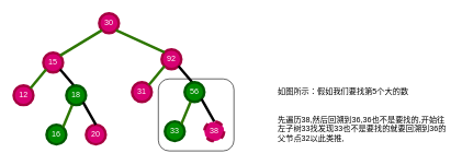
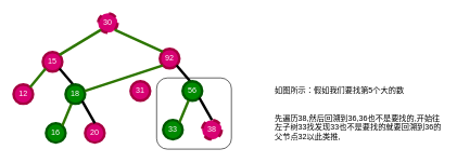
  <mxCell id="0" />
  <mxCell id="1" parent="0" />
  <mxCell id="2" value="" style="rounded=1;whiteSpace=wrap;html=1;strokeWidth=1;" parent="1" vertex="1"><mxGeometry x="240" y="120" width="115" height="110" as="geometry" /></mxCell>
  <mxCell id="3" value="15" style="ellipse;whiteSpace=wrap;html=1;aspect=fixed;fillColor=#d80073;strokeColor=#A50040;fontColor=#ffffff;strokeWidth=4;" parent="1" vertex="1"><mxGeometry x="65" y="80" width="30" height="30" as="geometry" /></mxCell>
  <mxCell id="4" value="" style="endArrow=none;html=1;exitX=1;exitY=1;exitDx=0;exitDy=0;strokeWidth=4;" parent="1" source="3" edge="1"><mxGeometry width="50" height="50" relative="1" as="geometry"><mxPoint x="80" y="160" as="sourcePoint" /><mxPoint x="120" y="140" as="targetPoint" /></mxGeometry></mxCell>
  <mxCell id="5" value="18" style="ellipse;whiteSpace=wrap;html=1;aspect=fixed;fillColor=#008a00;strokeColor=#005700;fontColor=#ffffff;strokeWidth=4;" parent="1" vertex="1"><mxGeometry x="100" y="130" width="30" height="30" as="geometry" /></mxCell>
  <mxCell id="6" value="12" style="ellipse;whiteSpace=wrap;html=1;aspect=fixed;fillColor=#d80073;strokeColor=#A50040;fontColor=#ffffff;strokeWidth=4;" parent="1" vertex="1"><mxGeometry x="20" y="130" width="30" height="30" as="geometry" /></mxCell>
  <mxCell id="7" value="" style="endArrow=none;html=1;exitX=0;exitY=1;exitDx=0;exitDy=0;entryX=1;entryY=0;entryDx=0;entryDy=0;fillColor=#60a917;strokeColor=#2D7600;strokeWidth=4;" parent="1" source="3" target="6" edge="1"><mxGeometry width="50" height="50" relative="1" as="geometry"><mxPoint x="100.607" y="115.607" as="sourcePoint" /><mxPoint x="130" y="160" as="targetPoint" /></mxGeometry></mxCell>
  <mxCell id="8" value="16" style="ellipse;whiteSpace=wrap;html=1;aspect=fixed;fillColor=#008a00;strokeColor=#005700;fontColor=#ffffff;strokeWidth=4;" parent="1" vertex="1"><mxGeometry x="70" y="190" width="30" height="30" as="geometry" /></mxCell>
  <mxCell id="9" value="" style="endArrow=none;html=1;fillColor=#60a917;strokeColor=#2D7600;strokeWidth=4;" parent="1" edge="1"><mxGeometry width="50" height="50" relative="1" as="geometry"><mxPoint x="109" y="160" as="sourcePoint" /><mxPoint x="95" y="194" as="targetPoint" /></mxGeometry></mxCell>
  <mxCell id="10" value="20" style="ellipse;whiteSpace=wrap;html=1;aspect=fixed;fillColor=#d80073;strokeColor=#A50040;fontColor=#ffffff;strokeWidth=4;" parent="1" vertex="1"><mxGeometry x="130" y="190" width="30" height="30" as="geometry" /></mxCell>
  <mxCell id="11" value="" style="endArrow=none;html=1;exitX=0.5;exitY=0;exitDx=0;exitDy=0;strokeWidth=4;entryX=1;entryY=1;entryDx=0;entryDy=0;" parent="1" source="10" target="5" edge="1"><mxGeometry width="50" height="50" relative="1" as="geometry"><mxPoint x="100.607" y="115.607" as="sourcePoint" /><mxPoint x="130" y="150" as="targetPoint" /><Array as="points" /></mxGeometry></mxCell>
  <mxCell id="12" value="92" style="ellipse;whiteSpace=wrap;html=1;aspect=fixed;fillColor=#d80073;strokeColor=#A50040;fontColor=#ffffff;strokeWidth=4;" parent="1" vertex="1"><mxGeometry x="245" y="75" width="30" height="30" as="geometry" /></mxCell>
  <mxCell id="13" value="" style="endArrow=none;html=1;exitX=1;exitY=1;exitDx=0;exitDy=0;strokeWidth=4;" parent="1" source="12" edge="1"><mxGeometry width="50" height="50" relative="1" as="geometry"><mxPoint x="260" y="155" as="sourcePoint" /><mxPoint x="300" y="135" as="targetPoint" /></mxGeometry></mxCell>
  <mxCell id="14" value="56" style="ellipse;whiteSpace=wrap;html=1;aspect=fixed;fillColor=#008a00;strokeColor=#005700;fontColor=#ffffff;strokeWidth=4;" parent="1" vertex="1"><mxGeometry x="280" y="125" width="30" height="30" as="geometry" /></mxCell>
  <mxCell id="15" value="31" style="ellipse;whiteSpace=wrap;html=1;aspect=fixed;fillColor=#d80073;strokeColor=#A50040;fontColor=#ffffff;strokeWidth=4;" parent="1" vertex="1"><mxGeometry x="200" y="125" width="30" height="30" as="geometry" /></mxCell>
- <mxCell id="16" value="" style="endArrow=none;html=1;exitX=0;exitY=1;exitDx=0;exitDy=0;entryX=1;entryY=0;entryDx=0;entryDy=0;fillColor=#60a917;strokeColor=#2D7600;strokeWidth=4;" parent="1" source="12" target="15" edge="1"><mxGeometry width="50" height="50" relative="1" as="geometry"><mxPoint x="280.607" y="110.607" as="sourcePoint" /><mxPoint x="310" y="155" as="targetPoint" /></mxGeometry></mxCell>
+ <mxCell id="16" value="" style="endArrow=none;html=1;exitX=0;exitY=1;exitDx=0;exitDy=0;fillColor=#60a917;strokeColor=#2D7600;strokeWidth=4;" parent="1" source="12" target="5" edge="1"><mxGeometry width="50" height="50" relative="1" as="geometry"><mxPoint x="280.607" y="110.607" as="sourcePoint" /><mxPoint x="310" y="155" as="targetPoint" /></mxGeometry></mxCell>
  <mxCell id="17" value="33" style="ellipse;whiteSpace=wrap;html=1;aspect=fixed;fillColor=#008a00;strokeColor=#005700;fontColor=#ffffff;strokeWidth=4;" parent="1" vertex="1"><mxGeometry x="250" y="185" width="30" height="30" as="geometry" /></mxCell>
  <mxCell id="18" value="" style="endArrow=none;html=1;fillColor=#60a917;strokeColor=#2D7600;strokeWidth=4;" parent="1" edge="1"><mxGeometry width="50" height="50" relative="1" as="geometry"><mxPoint x="289" y="155" as="sourcePoint" /><mxPoint x="275" y="189" as="targetPoint" /></mxGeometry></mxCell>
  <mxCell id="19" value="38" style="ellipse;whiteSpace=wrap;html=1;aspect=fixed;fillColor=#d80073;strokeColor=#A50040;fontColor=#ffffff;strokeWidth=4;dashed=1;" parent="1" vertex="1"><mxGeometry x="310" y="185" width="30" height="30" as="geometry" /></mxCell>
  <mxCell id="20" value="" style="endArrow=none;html=1;exitX=0.5;exitY=0;exitDx=0;exitDy=0;strokeWidth=4;entryX=1;entryY=1;entryDx=0;entryDy=0;" parent="1" source="19" target="14" edge="1"><mxGeometry width="50" height="50" relative="1" as="geometry"><mxPoint x="280.607" y="110.607" as="sourcePoint" /><mxPoint x="310" y="145" as="targetPoint" /><Array as="points" /></mxGeometry></mxCell>
- <mxCell id="21" value="30" style="ellipse;whiteSpace=wrap;html=1;aspect=fixed;fillColor=#d80073;strokeColor=#A50040;fontColor=#ffffff;strokeWidth=4;" parent="1" vertex="1"><mxGeometry x="150" y="20" width="30" height="30" as="geometry" /></mxCell>
+ <mxCell id="21" value="30" style="ellipse;whiteSpace=wrap;html=1;aspect=fixed;fillColor=#d80073;strokeColor=#A50040;fontColor=#ffffff;strokeWidth=4;dashed=1;" parent="1" vertex="1"><mxGeometry x="150" y="20" width="30" height="30" as="geometry" /></mxCell>
  <mxCell id="22" value="" style="endArrow=none;html=1;exitX=0;exitY=1;exitDx=0;exitDy=0;entryX=1;entryY=0;entryDx=0;entryDy=0;fillColor=#60a917;strokeColor=#2D7600;strokeWidth=4;" parent="1" source="21" target="3" edge="1"><mxGeometry width="50" height="50" relative="1" as="geometry"><mxPoint x="79.393" y="115.607" as="sourcePoint" /><mxPoint x="55.607" y="144.393" as="targetPoint" /></mxGeometry></mxCell>
  <mxCell id="23" value="" style="endArrow=none;html=1;exitX=1;exitY=1;exitDx=0;exitDy=0;fillColor=#60a917;strokeColor=#2D7600;strokeWidth=4;entryX=0;entryY=0;entryDx=0;entryDy=0;" parent="1" source="21" target="12" edge="1"><mxGeometry width="50" height="50" relative="1" as="geometry"><mxPoint x="89.393" y="125.607" as="sourcePoint" /><mxPoint x="240" y="80" as="targetPoint" /></mxGeometry></mxCell>
  <mxCell id="24" value="&lt;div&gt;&lt;span&gt;如图所示：假如我们要找第5个大的数&lt;/span&gt;&lt;/div&gt;&lt;span&gt;&lt;div&gt;&lt;br&gt;&lt;/div&gt;&lt;div&gt;&lt;br&gt;&lt;/div&gt;&lt;div&gt;&lt;span&gt;先遍历38,然后回溯到36,&lt;/span&gt;&lt;span&gt;36也不是要找的,开始往左子树33找&lt;/span&gt;&lt;span&gt;发现33也不是要找的就要回溯到36的父节点32&lt;/span&gt;&lt;span&gt;以此类推,&lt;/span&gt;&lt;/div&gt;&lt;/span&gt;" style="text;html=1;strokeColor=none;fillColor=none;align=left;verticalAlign=middle;whiteSpace=wrap;rounded=0;labelPosition=center;verticalLabelPosition=middle;" parent="1" vertex="1"><mxGeometry x="420" y="125" width="260" height="100" as="geometry" /></mxCell>
